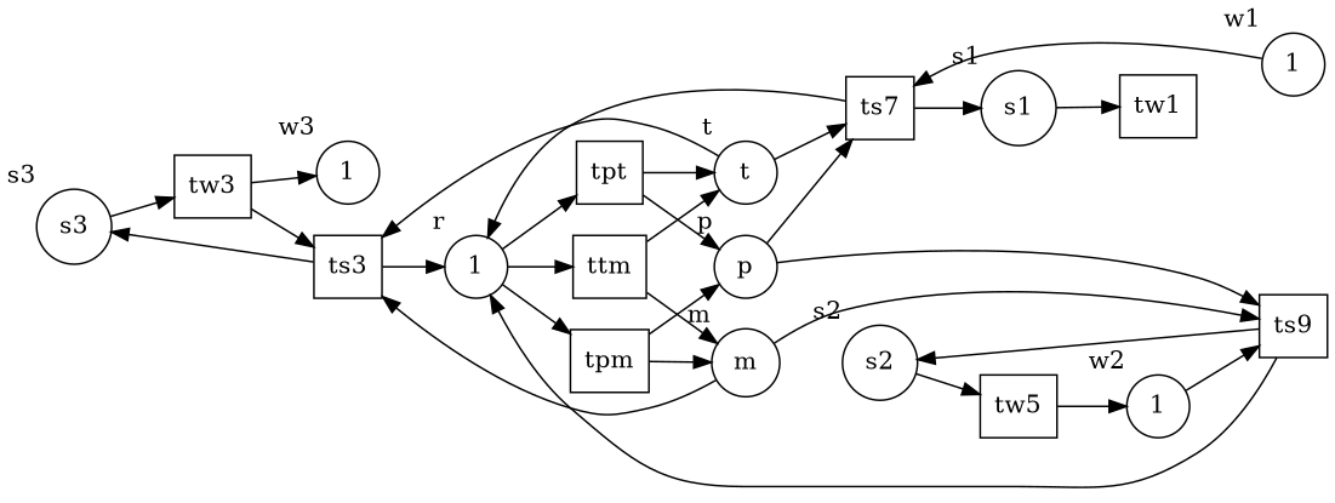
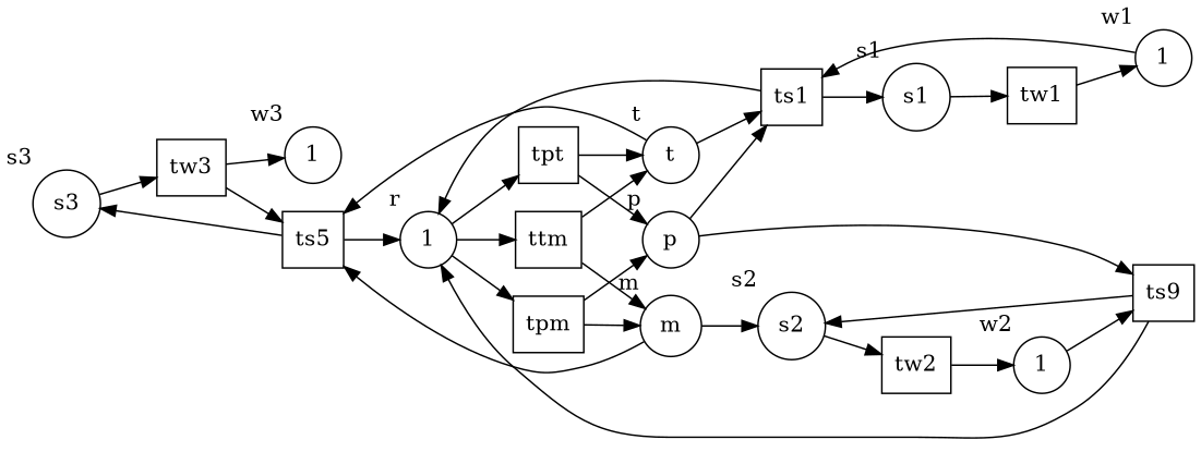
  digraph {
    rankdir=LR
    node [shape=circle]
    s3 [width=.5 xlabel=s3]
    p [width=.5 xlabel=p]
    s2 [width=.5 xlabel=s2]
    t [width=.5 xlabel=t]
    n5 [label=1 width=.5 xlabel=r]
    m [width=.5 xlabel=m]
    n7 [label=1 width=.5 xlabel=w1]
    n8 [label=1 width=.5 xlabel=w2]
    n9 [label=1 width=.5 xlabel=w3]
    s1 [width=.5 xlabel=s1]
    ttm [height=.5 shape=rect width=.5]
-   ts1 [height=.5 shape=rect width=.5 label=ts7]
+   ts1 [height=.5 shape=rect width=.5]
    tw1 [height=.5 shape=rect width=.5]
    tw3 [height=.5 shape=rect width=.5]
-   tw2 [height=.5 shape=rect width=.5 label=tw5]
+   tw2 [height=.5 shape=rect width=.5]
    tpt [height=.5 shape=rect width=.5]
    tpm [height=.5 shape=rect width=.5]
    n18 [height=.5 label=ts9 shape=rect width=.5]
-   ts3 [height=.5 shape=rect width=.5]
+   ts3 [height=.5 shape=rect width=.5 label=ts5]
    subgraph sub_1 {
      s3
      p
      s2
      t
      n5
      m
      n7
      n8
      n9
      s1
    }
    subgraph sub_2 {
      ttm
      ts1
      tw1
      tw3
      tw2
      tpt
      tpm
      n18
      ts3
    }
    s3 -> tw3
    p -> ts1
    p -> n18
    s2 -> tw2
    t -> ts1
    t -> ts3
    n5 -> ttm
    n5 -> tpt
    n5 -> tpm
-   m -> n18
+   m -> s2
    m -> ts3
    n7 -> ts1
    n8 -> n18
    s1 -> tw1
    ttm -> t
    ttm -> m
    ts1 -> n5
    ts1 -> s1
+   tw1 -> n7
    tw3 -> n9
    tw3 -> ts3
    tw2 -> n8
    tpt -> p
    tpt -> t
    tpm -> p
    tpm -> m
    n18 -> s2
    n18 -> n5
    ts3 -> s3
    ts3 -> n5
  }
